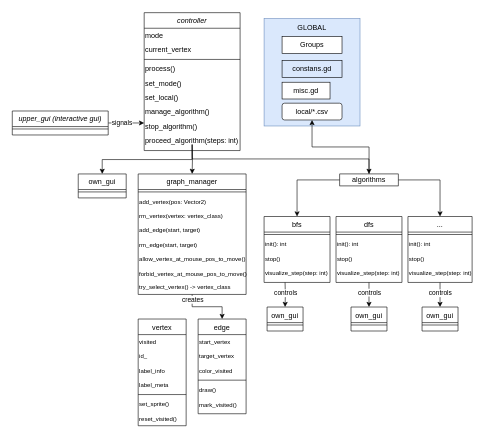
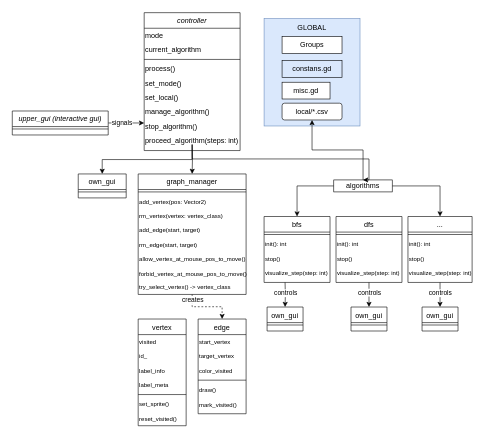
  <mxCell id="0" />
  <mxCell id="1" parent="0" />
  <mxCell id="2" value="" style="whiteSpace=wrap;html=1;fillColor=#dae8fc;strokeColor=#6c8ebf;align=center;" parent="1" vertex="1"><mxGeometry x="440" y="30" width="160" height="179" as="geometry" /></mxCell>
  <mxCell id="3" value="controller" style="swimlane;fontStyle=2;align=center;verticalAlign=top;childLayout=stackLayout;horizontal=1;startSize=26;horizontalStack=0;resizeParent=1;resizeLast=0;collapsible=1;marginBottom=0;rounded=0;shadow=0;strokeWidth=1;" parent="1" vertex="1"><mxGeometry x="240" y="20" width="160" height="230" as="geometry"><mxRectangle x="230" y="140" width="160" height="26" as="alternateBounds" /></mxGeometry></mxCell>
  <mxCell id="4" value="mode" style="text;html=1;align=left;verticalAlign=middle;whiteSpace=wrap;rounded=0;" parent="3" vertex="1"><mxGeometry y="26" width="160" height="24" as="geometry" /></mxCell>
- <mxCell id="5" value="current_vertex" style="text;html=1;align=left;verticalAlign=middle;whiteSpace=wrap;rounded=0;" parent="3" vertex="1"><mxGeometry y="50" width="160" height="24" as="geometry" /></mxCell>
+ <mxCell id="5" value="current_algorithm" style="text;html=1;align=left;verticalAlign=middle;whiteSpace=wrap;rounded=0;" parent="3" vertex="1"><mxGeometry y="50" width="160" height="24" as="geometry" /></mxCell>
  <mxCell id="6" value="" style="line;html=1;strokeWidth=1;align=left;verticalAlign=middle;spacingTop=-1;spacingLeft=3;spacingRight=3;rotatable=0;labelPosition=right;points=[];portConstraint=eastwest;" parent="3" vertex="1"><mxGeometry y="74" width="160" height="8" as="geometry" /></mxCell>
  <mxCell id="7" value="process()" style="text;html=1;align=left;verticalAlign=middle;whiteSpace=wrap;rounded=0;" parent="3" vertex="1"><mxGeometry y="82" width="160" height="24" as="geometry" /></mxCell>
  <mxCell id="8" value="set_mode()" style="text;html=1;align=left;verticalAlign=middle;whiteSpace=wrap;rounded=0;" parent="3" vertex="1"><mxGeometry y="106" width="160" height="24" as="geometry" /></mxCell>
  <mxCell id="9" value="set_local()" style="text;html=1;align=left;verticalAlign=middle;whiteSpace=wrap;rounded=0;" parent="3" vertex="1"><mxGeometry y="130" width="160" height="24" as="geometry" /></mxCell>
  <mxCell id="10" value="manage_algorithm()" style="text;html=1;align=left;verticalAlign=middle;whiteSpace=wrap;rounded=0;" parent="3" vertex="1"><mxGeometry y="154" width="160" height="24" as="geometry" /></mxCell>
  <mxCell id="11" value="stop_algorithm()" style="text;html=1;align=left;verticalAlign=middle;whiteSpace=wrap;rounded=0;" parent="3" vertex="1"><mxGeometry y="178" width="160" height="24" as="geometry" /></mxCell>
  <mxCell id="12" value="proceed_algorithm(steps: int)" style="text;html=1;align=left;verticalAlign=middle;whiteSpace=wrap;rounded=0;" parent="3" vertex="1"><mxGeometry y="202" width="160" height="24" as="geometry" /></mxCell>
- <mxCell id="13" style="edgeStyle=orthogonalEdgeStyle;rounded=0;orthogonalLoop=1;jettySize=auto;html=1;entryX=0.5;entryY=0;entryDx=0;entryDy=0;" parent="1" source="15" target="59" edge="1"><mxGeometry relative="1" as="geometry" /></mxCell>
+ <mxCell id="13" style="edgeStyle=orthogonalEdgeStyle;rounded=0;orthogonalLoop=1;jettySize=auto;html=1;entryX=0.5;entryY=0;entryDx=0;entryDy=0;dashed=1;" parent="1" source="15" target="59" edge="1"><mxGeometry relative="1" as="geometry" /></mxCell>
  <mxCell id="14" value="creates" style="edgeLabel;html=1;align=center;verticalAlign=middle;resizable=0;points=[];" parent="13" vertex="1" connectable="0"><mxGeometry x="-0.835" relative="1" as="geometry"><mxPoint as="offset" /></mxGeometry></mxCell>
  <mxCell id="15" value="graph_manager" style="swimlane;fontStyle=0;align=center;verticalAlign=top;childLayout=stackLayout;horizontal=1;startSize=26;horizontalStack=0;resizeParent=1;resizeLast=0;collapsible=1;marginBottom=0;rounded=0;shadow=0;strokeWidth=1;" parent="1" vertex="1"><mxGeometry x="230" y="289" width="180" height="201" as="geometry"><mxRectangle x="130" y="380" width="160" height="26" as="alternateBounds" /></mxGeometry></mxCell>
  <mxCell id="16" value="" style="line;html=1;strokeWidth=1;align=left;verticalAlign=middle;spacingTop=-1;spacingLeft=3;spacingRight=3;rotatable=0;labelPosition=right;points=[];portConstraint=eastwest;" parent="15" vertex="1"><mxGeometry y="26" width="180" height="8" as="geometry" /></mxCell>
  <mxCell id="17" value="add_vertex(pos: Vector2)" style="text;html=1;align=left;verticalAlign=middle;whiteSpace=wrap;rounded=0;fontSize=10;" parent="15" vertex="1"><mxGeometry y="34" width="180" height="24" as="geometry" /></mxCell>
  <mxCell id="18" value="rm_vertex(vertex: vertex_class)" style="text;html=1;align=left;verticalAlign=middle;whiteSpace=wrap;rounded=0;fontSize=10;" parent="15" vertex="1"><mxGeometry y="58" width="180" height="24" as="geometry" /></mxCell>
  <mxCell id="19" value="add_edge(start, target)" style="text;html=1;align=left;verticalAlign=middle;whiteSpace=wrap;rounded=0;fontSize=10;" parent="15" vertex="1"><mxGeometry y="82" width="180" height="24" as="geometry" /></mxCell>
  <mxCell id="20" value="rm_edge(start, target)" style="text;html=1;align=left;verticalAlign=middle;whiteSpace=wrap;rounded=0;fontSize=10;" parent="15" vertex="1"><mxGeometry y="106" width="180" height="24" as="geometry" /></mxCell>
  <mxCell id="21" value="allow_vertex_at_mouse_pos_to_move()" style="text;html=1;align=left;verticalAlign=middle;whiteSpace=wrap;rounded=0;fontSize=10;" parent="15" vertex="1"><mxGeometry y="130" width="180" height="24" as="geometry" /></mxCell>
  <mxCell id="22" value="forbid_vertex_at_mouse_pos_to_move()" style="text;html=1;align=left;verticalAlign=middle;whiteSpace=wrap;rounded=0;fontSize=10;" parent="15" vertex="1"><mxGeometry y="154" width="180" height="24" as="geometry" /></mxCell>
  <mxCell id="23" value="try_select_vertex() -&amp;gt; vertex_class" style="text;html=1;align=left;verticalAlign=middle;whiteSpace=wrap;rounded=0;fontSize=10;" parent="15" vertex="1"><mxGeometry y="178" width="180" height="22" as="geometry" /></mxCell>
  <mxCell id="24" style="edgeStyle=orthogonalEdgeStyle;rounded=0;orthogonalLoop=1;jettySize=auto;html=1;entryX=0;entryY=0.25;entryDx=0;entryDy=0;" parent="1" source="26" target="11" edge="1"><mxGeometry relative="1" as="geometry" /></mxCell>
  <mxCell id="25" value="signals" style="edgeLabel;html=1;align=center;verticalAlign=middle;resizable=0;points=[];" parent="24" vertex="1" connectable="0"><mxGeometry x="-0.261" relative="1" as="geometry"><mxPoint as="offset" /></mxGeometry></mxCell>
  <mxCell id="26" value="upper_gui (interactive gui)" style="swimlane;fontStyle=2;align=center;verticalAlign=top;childLayout=stackLayout;horizontal=1;startSize=26;horizontalStack=0;resizeParent=1;resizeLast=0;collapsible=1;marginBottom=0;rounded=0;shadow=0;strokeWidth=1;" parent="1" vertex="1"><mxGeometry x="20" y="184" width="160" height="40" as="geometry"><mxRectangle x="230" y="140" width="160" height="26" as="alternateBounds" /></mxGeometry></mxCell>
  <mxCell id="27" value="" style="line;html=1;strokeWidth=1;align=left;verticalAlign=middle;spacingTop=-1;spacingLeft=3;spacingRight=3;rotatable=0;labelPosition=right;points=[];portConstraint=eastwest;" parent="26" vertex="1"><mxGeometry y="26" width="160" height="8" as="geometry" /></mxCell>
  <mxCell id="28" value="Groups" style="rounded=0;whiteSpace=wrap;html=1;" parent="1" vertex="1"><mxGeometry x="470" y="60" width="100" height="28" as="geometry" /></mxCell>
  <mxCell id="29" value="GLOBAL" style="text;html=1;align=center;verticalAlign=middle;whiteSpace=wrap;rounded=0;" parent="1" vertex="1"><mxGeometry x="490" y="30" width="60" height="30" as="geometry" /></mxCell>
  <mxCell id="30" value="constans.gd" style="rounded=0;whiteSpace=wrap;html=1;fillColor=#dae8fc;" parent="1" vertex="1"><mxGeometry x="470" y="100" width="100" height="28" as="geometry" /></mxCell>
  <mxCell id="31" value="misc.gd" style="rounded=0;whiteSpace=wrap;html=1;" parent="1" vertex="1"><mxGeometry x="470" y="136" width="80" height="28" as="geometry" /></mxCell>
  <mxCell id="32" value="bfs" style="swimlane;fontStyle=0;align=center;verticalAlign=top;childLayout=stackLayout;horizontal=1;startSize=26;horizontalStack=0;resizeParent=1;resizeLast=0;collapsible=1;marginBottom=0;rounded=0;shadow=0;strokeWidth=1;" parent="1" vertex="1"><mxGeometry x="440" y="360" width="110" height="110" as="geometry"><mxRectangle x="340" y="380" width="170" height="26" as="alternateBounds" /></mxGeometry></mxCell>
  <mxCell id="33" value="" style="line;html=1;strokeWidth=1;align=left;verticalAlign=middle;spacingTop=-1;spacingLeft=3;spacingRight=3;rotatable=0;labelPosition=right;points=[];portConstraint=eastwest;" parent="32" vertex="1"><mxGeometry y="26" width="110" height="8" as="geometry" /></mxCell>
  <mxCell id="34" value="init(): int" style="text;html=1;align=left;verticalAlign=middle;whiteSpace=wrap;rounded=0;fontSize=10;" parent="32" vertex="1"><mxGeometry y="34" width="110" height="24" as="geometry" /></mxCell>
  <mxCell id="35" value="stop()" style="text;html=1;align=left;verticalAlign=middle;whiteSpace=wrap;rounded=0;fontSize=10;" parent="32" vertex="1"><mxGeometry y="58" width="110" height="24" as="geometry" /></mxCell>
  <mxCell id="36" value="visualize_step(step: int)" style="text;html=1;align=left;verticalAlign=middle;whiteSpace=wrap;rounded=0;fontSize=10;" parent="32" vertex="1"><mxGeometry y="82" width="110" height="24" as="geometry" /></mxCell>
  <mxCell id="37" style="edgeStyle=orthogonalEdgeStyle;rounded=0;orthogonalLoop=1;jettySize=auto;html=1;entryX=0.5;entryY=0;entryDx=0;entryDy=0;" parent="1" source="39" target="70" edge="1"><mxGeometry relative="1" as="geometry" /></mxCell>
  <mxCell id="38" value="controls" style="edgeLabel;html=1;align=center;verticalAlign=middle;resizable=0;points=[];" parent="37" vertex="1" connectable="0"><mxGeometry x="-0.212" y="-1" relative="1" as="geometry"><mxPoint x="1" as="offset" /></mxGeometry></mxCell>
  <mxCell id="39" value="dfs" style="swimlane;fontStyle=0;align=center;verticalAlign=top;childLayout=stackLayout;horizontal=1;startSize=26;horizontalStack=0;resizeParent=1;resizeLast=0;collapsible=1;marginBottom=0;rounded=0;shadow=0;strokeWidth=1;" parent="1" vertex="1"><mxGeometry x="560" y="360" width="110" height="110" as="geometry"><mxRectangle x="340" y="380" width="170" height="26" as="alternateBounds" /></mxGeometry></mxCell>
  <mxCell id="40" value="" style="line;html=1;strokeWidth=1;align=left;verticalAlign=middle;spacingTop=-1;spacingLeft=3;spacingRight=3;rotatable=0;labelPosition=right;points=[];portConstraint=eastwest;" parent="39" vertex="1"><mxGeometry y="26" width="110" height="8" as="geometry" /></mxCell>
  <mxCell id="41" value="init(): int" style="text;html=1;align=left;verticalAlign=middle;whiteSpace=wrap;rounded=0;fontSize=10;" parent="39" vertex="1"><mxGeometry y="34" width="110" height="24" as="geometry" /></mxCell>
  <mxCell id="42" value="stop()" style="text;html=1;align=left;verticalAlign=middle;whiteSpace=wrap;rounded=0;fontSize=10;" parent="39" vertex="1"><mxGeometry y="58" width="110" height="24" as="geometry" /></mxCell>
  <mxCell id="43" value="visualize_step(step: int)" style="text;html=1;align=left;verticalAlign=middle;whiteSpace=wrap;rounded=0;fontSize=10;" parent="39" vertex="1"><mxGeometry y="82" width="110" height="24" as="geometry" /></mxCell>
  <mxCell id="44" style="edgeStyle=orthogonalEdgeStyle;rounded=0;orthogonalLoop=1;jettySize=auto;html=1;entryX=0.5;entryY=0;entryDx=0;entryDy=0;" parent="1" source="46" target="72" edge="1"><mxGeometry relative="1" as="geometry" /></mxCell>
  <mxCell id="45" value="controls" style="edgeLabel;html=1;align=center;verticalAlign=middle;resizable=0;points=[];" parent="44" vertex="1" connectable="0"><mxGeometry x="-0.168" relative="1" as="geometry"><mxPoint as="offset" /></mxGeometry></mxCell>
  <mxCell id="46" value="..." style="swimlane;fontStyle=0;align=center;verticalAlign=top;childLayout=stackLayout;horizontal=1;startSize=26;horizontalStack=0;resizeParent=1;resizeLast=0;collapsible=1;marginBottom=0;rounded=0;shadow=0;strokeWidth=1;" parent="1" vertex="1"><mxGeometry x="680" y="360" width="107" height="110" as="geometry"><mxRectangle x="340" y="380" width="170" height="26" as="alternateBounds" /></mxGeometry></mxCell>
  <mxCell id="47" value="" style="line;html=1;strokeWidth=1;align=left;verticalAlign=middle;spacingTop=-1;spacingLeft=3;spacingRight=3;rotatable=0;labelPosition=right;points=[];portConstraint=eastwest;" parent="46" vertex="1"><mxGeometry y="26" width="107" height="8" as="geometry" /></mxCell>
  <mxCell id="48" value="init(): int" style="text;html=1;align=left;verticalAlign=middle;whiteSpace=wrap;rounded=0;fontSize=10;" parent="46" vertex="1"><mxGeometry y="34" width="107" height="24" as="geometry" /></mxCell>
  <mxCell id="49" value="stop()" style="text;html=1;align=left;verticalAlign=middle;whiteSpace=wrap;rounded=0;fontSize=10;" parent="46" vertex="1"><mxGeometry y="58" width="107" height="24" as="geometry" /></mxCell>
  <mxCell id="50" value="visualize_step(step: int)" style="text;html=1;align=left;verticalAlign=middle;whiteSpace=wrap;rounded=0;fontSize=10;" parent="46" vertex="1"><mxGeometry y="82" width="107" height="24" as="geometry" /></mxCell>
  <mxCell id="51" value="vertex" style="swimlane;fontStyle=0;align=center;verticalAlign=top;childLayout=stackLayout;horizontal=1;startSize=26;horizontalStack=0;resizeParent=1;resizeLast=0;collapsible=1;marginBottom=0;rounded=0;shadow=0;strokeWidth=1;" parent="1" vertex="1"><mxGeometry x="230" y="531" width="80" height="178" as="geometry"><mxRectangle x="340" y="380" width="170" height="26" as="alternateBounds" /></mxGeometry></mxCell>
  <mxCell id="52" value="visited" style="text;html=1;align=left;verticalAlign=middle;whiteSpace=wrap;rounded=0;fontSize=10;" parent="51" vertex="1"><mxGeometry y="26" width="80" height="24" as="geometry" /></mxCell>
  <mxCell id="53" value="id_" style="text;html=1;align=left;verticalAlign=middle;whiteSpace=wrap;rounded=0;fontSize=10;" parent="51" vertex="1"><mxGeometry y="50" width="80" height="24" as="geometry" /></mxCell>
  <mxCell id="54" value="label_info" style="text;html=1;align=left;verticalAlign=middle;whiteSpace=wrap;rounded=0;fontSize=10;" parent="51" vertex="1"><mxGeometry y="74" width="80" height="24" as="geometry" /></mxCell>
  <mxCell id="55" value="label_meta" style="text;html=1;align=left;verticalAlign=middle;whiteSpace=wrap;rounded=0;fontSize=10;" parent="51" vertex="1"><mxGeometry y="98" width="80" height="24" as="geometry" /></mxCell>
  <mxCell id="56" value="" style="line;html=1;strokeWidth=1;align=left;verticalAlign=middle;spacingTop=-1;spacingLeft=3;spacingRight=3;rotatable=0;labelPosition=right;points=[];portConstraint=eastwest;" parent="51" vertex="1"><mxGeometry y="122" width="80" height="8" as="geometry" /></mxCell>
  <mxCell id="57" value="set_sprite()" style="text;html=1;align=left;verticalAlign=middle;whiteSpace=wrap;rounded=0;fontSize=10;" parent="51" vertex="1"><mxGeometry y="130" width="80" height="24" as="geometry" /></mxCell>
  <mxCell id="58" value="reset_visited()" style="text;html=1;align=left;verticalAlign=middle;whiteSpace=wrap;rounded=0;fontSize=10;" parent="51" vertex="1"><mxGeometry y="154" width="80" height="24" as="geometry" /></mxCell>
  <mxCell id="59" value="edge" style="swimlane;fontStyle=0;align=center;verticalAlign=top;childLayout=stackLayout;horizontal=1;startSize=26;horizontalStack=0;resizeParent=1;resizeLast=0;collapsible=1;marginBottom=0;rounded=0;shadow=0;strokeWidth=1;" parent="1" vertex="1"><mxGeometry x="330" y="531" width="80" height="158" as="geometry"><mxRectangle x="340" y="380" width="170" height="26" as="alternateBounds" /></mxGeometry></mxCell>
  <mxCell id="60" value="start_vertex" style="text;html=1;align=left;verticalAlign=middle;whiteSpace=wrap;rounded=0;fontSize=10;" parent="59" vertex="1"><mxGeometry y="26" width="80" height="24" as="geometry" /></mxCell>
  <mxCell id="61" value="target_vertex" style="text;html=1;align=left;verticalAlign=middle;whiteSpace=wrap;rounded=0;fontSize=10;" parent="59" vertex="1"><mxGeometry y="50" width="80" height="24" as="geometry" /></mxCell>
  <mxCell id="62" value="color_visited" style="text;html=1;align=left;verticalAlign=middle;whiteSpace=wrap;rounded=0;fontSize=10;" parent="59" vertex="1"><mxGeometry y="74" width="80" height="24" as="geometry" /></mxCell>
  <mxCell id="63" value="" style="line;html=1;strokeWidth=1;align=left;verticalAlign=middle;spacingTop=-1;spacingLeft=3;spacingRight=3;rotatable=0;labelPosition=right;points=[];portConstraint=eastwest;" parent="59" vertex="1"><mxGeometry y="98" width="80" height="8" as="geometry" /></mxCell>
  <mxCell id="64" value="draw()" style="text;html=1;align=left;verticalAlign=middle;whiteSpace=wrap;rounded=0;fontSize=10;" parent="59" vertex="1"><mxGeometry y="106" width="80" height="24" as="geometry" /></mxCell>
  <mxCell id="65" value="mark_visited()" style="text;html=1;align=left;verticalAlign=middle;whiteSpace=wrap;rounded=0;fontSize=10;" parent="59" vertex="1"><mxGeometry y="130" width="80" height="28" as="geometry" /></mxCell>
  <mxCell id="66" value="own_gui" style="swimlane;fontStyle=0;align=center;verticalAlign=top;childLayout=stackLayout;horizontal=1;startSize=26;horizontalStack=0;resizeParent=1;resizeLast=0;collapsible=1;marginBottom=0;rounded=0;shadow=0;strokeWidth=1;" parent="1" vertex="1"><mxGeometry x="130" y="289" width="80" height="40" as="geometry"><mxRectangle x="130" y="380" width="160" height="26" as="alternateBounds" /></mxGeometry></mxCell>
  <mxCell id="67" value="" style="line;html=1;strokeWidth=1;align=left;verticalAlign=middle;spacingTop=-1;spacingLeft=3;spacingRight=3;rotatable=0;labelPosition=right;points=[];portConstraint=eastwest;" parent="66" vertex="1"><mxGeometry y="26" width="80" height="8" as="geometry" /></mxCell>
  <mxCell id="68" value="own_gui" style="swimlane;fontStyle=0;align=center;verticalAlign=top;childLayout=stackLayout;horizontal=1;startSize=26;horizontalStack=0;resizeParent=1;resizeLast=0;collapsible=1;marginBottom=0;rounded=0;shadow=0;strokeWidth=1;" parent="1" vertex="1"><mxGeometry x="445" y="511" width="60" height="40" as="geometry"><mxRectangle x="420" y="545" width="160" height="26" as="alternateBounds" /></mxGeometry></mxCell>
  <mxCell id="69" value="" style="line;html=1;strokeWidth=1;align=left;verticalAlign=middle;spacingTop=-1;spacingLeft=3;spacingRight=3;rotatable=0;labelPosition=right;points=[];portConstraint=eastwest;" parent="68" vertex="1"><mxGeometry y="26" width="60" height="8" as="geometry" /></mxCell>
  <mxCell id="70" value="own_gui" style="swimlane;fontStyle=0;align=center;verticalAlign=top;childLayout=stackLayout;horizontal=1;startSize=26;horizontalStack=0;resizeParent=1;resizeLast=0;collapsible=1;marginBottom=0;rounded=0;shadow=0;strokeWidth=1;" parent="1" vertex="1"><mxGeometry x="585" y="511" width="60" height="40" as="geometry"><mxRectangle x="130" y="380" width="160" height="26" as="alternateBounds" /></mxGeometry></mxCell>
  <mxCell id="71" value="" style="line;html=1;strokeWidth=1;align=left;verticalAlign=middle;spacingTop=-1;spacingLeft=3;spacingRight=3;rotatable=0;labelPosition=right;points=[];portConstraint=eastwest;" parent="70" vertex="1"><mxGeometry y="26" width="60" height="8" as="geometry" /></mxCell>
  <mxCell id="72" value="own_gui" style="swimlane;fontStyle=0;align=center;verticalAlign=top;childLayout=stackLayout;horizontal=1;startSize=26;horizontalStack=0;resizeParent=1;resizeLast=0;collapsible=1;marginBottom=0;rounded=0;shadow=0;strokeWidth=1;" parent="1" vertex="1"><mxGeometry x="703.5" y="511" width="60" height="40" as="geometry"><mxRectangle x="130" y="380" width="160" height="26" as="alternateBounds" /></mxGeometry></mxCell>
  <mxCell id="73" value="" style="line;html=1;strokeWidth=1;align=left;verticalAlign=middle;spacingTop=-1;spacingLeft=3;spacingRight=3;rotatable=0;labelPosition=right;points=[];portConstraint=eastwest;" parent="72" vertex="1"><mxGeometry y="26" width="60" height="8" as="geometry" /></mxCell>
  <mxCell id="74" style="edgeStyle=orthogonalEdgeStyle;rounded=0;orthogonalLoop=1;jettySize=auto;html=1;" parent="1" source="77" target="80" edge="1"><mxGeometry relative="1" as="geometry" /></mxCell>
  <mxCell id="75" style="edgeStyle=orthogonalEdgeStyle;rounded=0;orthogonalLoop=1;jettySize=auto;html=1;entryX=0.5;entryY=0;entryDx=0;entryDy=0;" parent="1" source="77" target="46" edge="1"><mxGeometry relative="1" as="geometry" /></mxCell>
  <mxCell id="76" style="edgeStyle=orthogonalEdgeStyle;rounded=0;orthogonalLoop=1;jettySize=auto;html=1;entryX=0.5;entryY=0;entryDx=0;entryDy=0;" parent="1" source="77" target="32" edge="1"><mxGeometry relative="1" as="geometry" /></mxCell>
- <mxCell id="77" value="algorithms" style="rounded=0;whiteSpace=wrap;html=1;" parent="1" vertex="1"><mxGeometry x="566.25" y="289" width="97.5" height="20" as="geometry" /></mxCell>
+ <mxCell id="77" value="algorithms" style="rounded=0;whiteSpace=wrap;html=1;" parent="1" vertex="1"><mxGeometry x="556.25" y="299" width="97.5" height="20" as="geometry" /></mxCell>
  <mxCell id="78" style="edgeStyle=orthogonalEdgeStyle;rounded=0;orthogonalLoop=1;jettySize=auto;html=1;entryX=0.5;entryY=0;entryDx=0;entryDy=0;" parent="1" target="68" edge="1"><mxGeometry relative="1" as="geometry"><mxPoint x="475" y="470" as="sourcePoint" /></mxGeometry></mxCell>
  <mxCell id="79" value="controls" style="edgeLabel;html=1;align=center;verticalAlign=middle;resizable=0;points=[];" parent="78" vertex="1" connectable="0"><mxGeometry x="-0.185" y="-1" relative="1" as="geometry"><mxPoint x="1" as="offset" /></mxGeometry></mxCell>
  <mxCell id="80" value="local/*.csv" style="whiteSpace=wrap;html=1;rounded=1;" parent="1" vertex="1"><mxGeometry x="470" y="171" width="100" height="28" as="geometry" /></mxCell>
  <mxCell id="81" style="edgeStyle=orthogonalEdgeStyle;rounded=0;orthogonalLoop=1;jettySize=auto;html=1;entryX=0.5;entryY=0;entryDx=0;entryDy=0;" parent="1" target="15" edge="1"><mxGeometry relative="1" as="geometry"><mxPoint x="320" y="240" as="sourcePoint" /></mxGeometry></mxCell>
  <mxCell id="82" style="edgeStyle=orthogonalEdgeStyle;rounded=0;orthogonalLoop=1;jettySize=auto;html=1;entryX=0.5;entryY=0;entryDx=0;entryDy=0;" parent="1" target="66" edge="1"><mxGeometry relative="1" as="geometry"><Array as="points"><mxPoint x="320" y="265" /><mxPoint x="170" y="265" /></Array><mxPoint x="320" y="240" as="sourcePoint" /></mxGeometry></mxCell>
  <mxCell id="83" style="edgeStyle=orthogonalEdgeStyle;rounded=0;orthogonalLoop=1;jettySize=auto;html=1;entryX=0.5;entryY=0;entryDx=0;entryDy=0;" edge="1" parent="1" target="77"><mxGeometry relative="1" as="geometry"><mxPoint x="320" y="240" as="sourcePoint" /><Array as="points"><mxPoint x="320" y="264" /><mxPoint x="615" y="264" /></Array></mxGeometry></mxCell>
